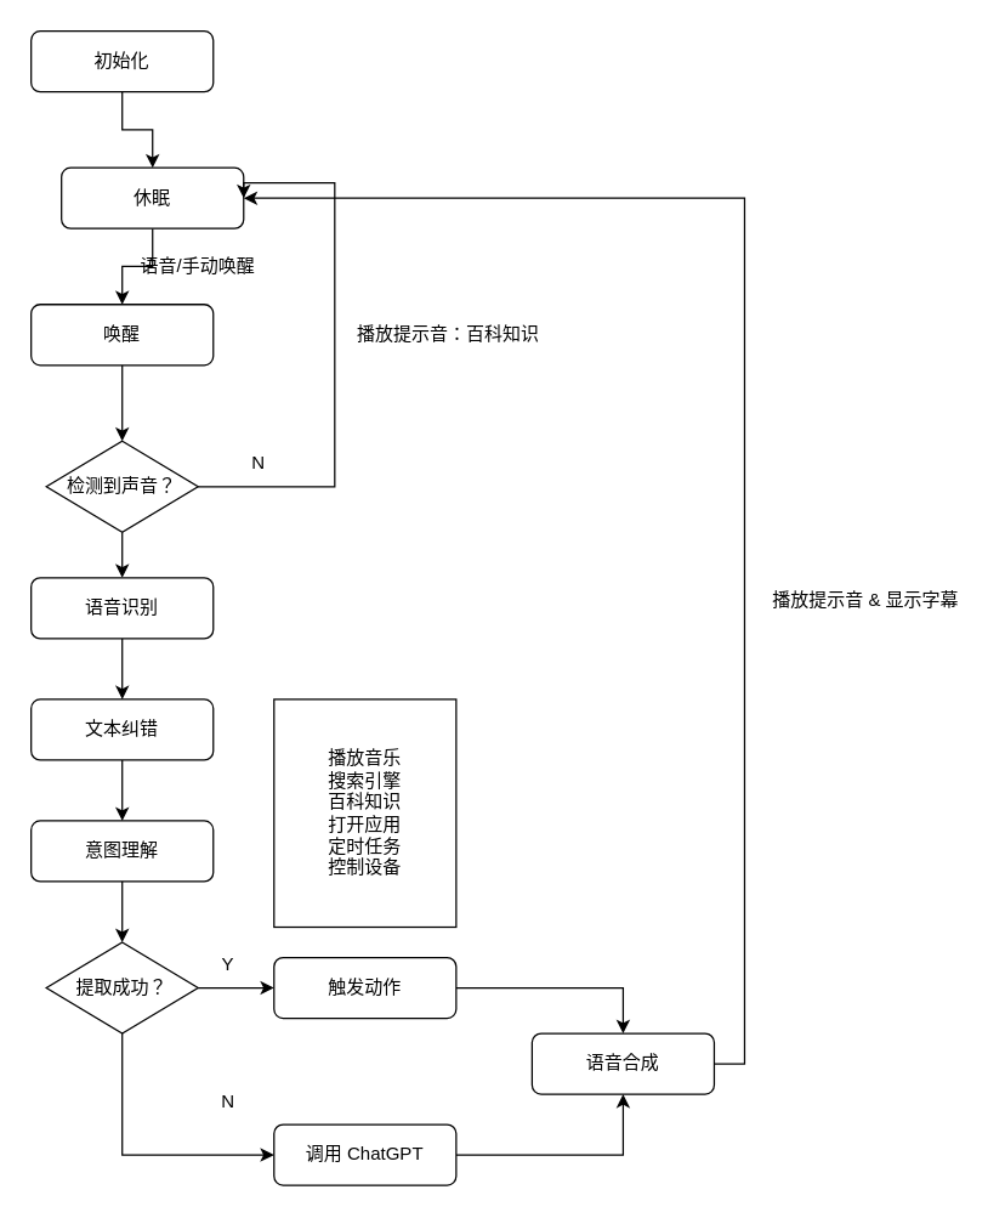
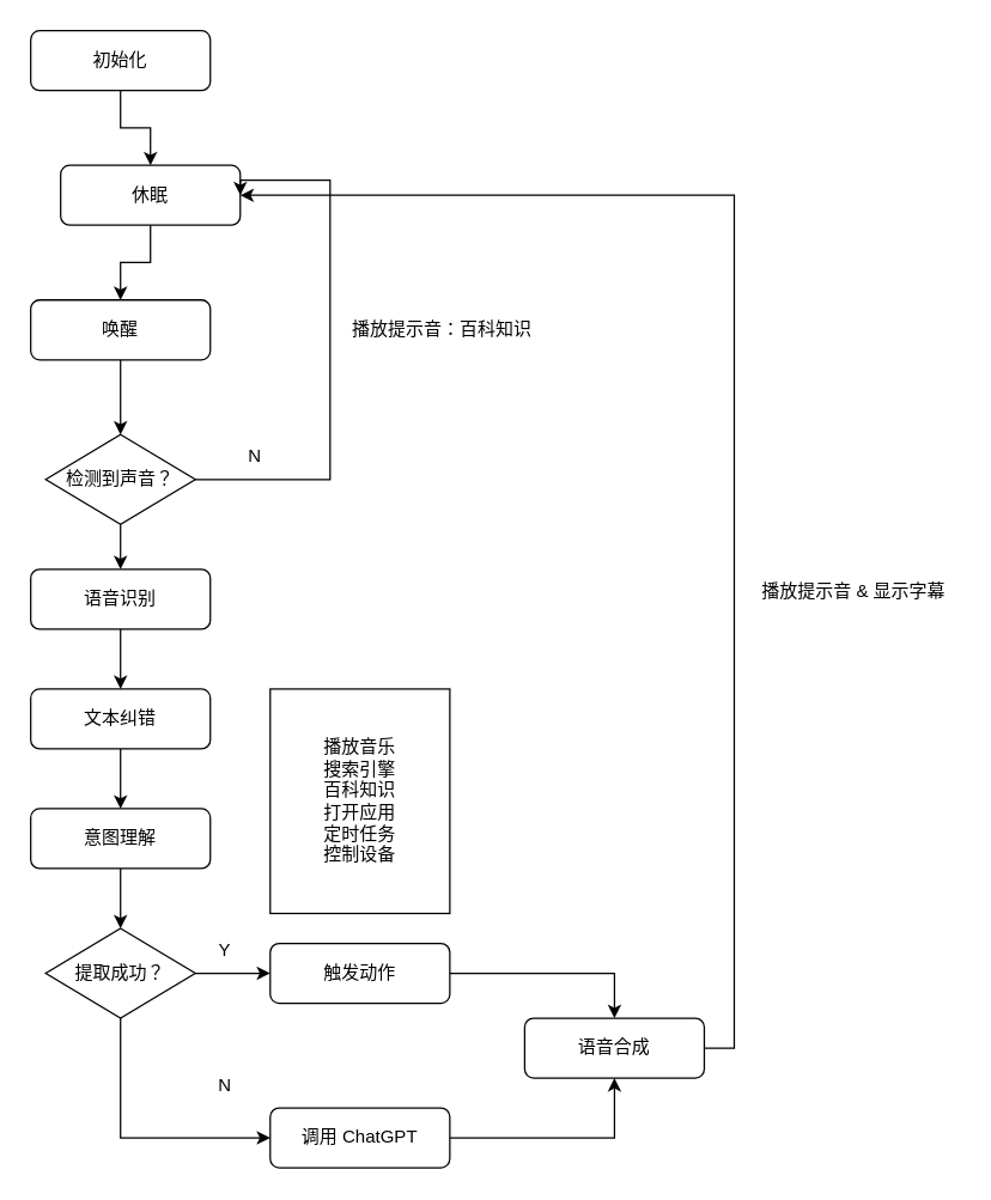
  <mxCell id="0" />
  <mxCell id="1" parent="0" />
  <mxCell id="2" style="edgeStyle=orthogonalEdgeStyle;rounded=0;orthogonalLoop=1;jettySize=auto;html=1;exitX=0.5;exitY=1;exitDx=0;exitDy=0;entryX=0.5;entryY=0;entryDx=0;entryDy=0;" edge="1" parent="1" source="3" target="5"><mxGeometry relative="1" as="geometry" /></mxCell>
  <mxCell id="3" value="初始化" style="rounded=1;whiteSpace=wrap;html=1;" vertex="1" parent="1"><mxGeometry x="20" y="20" width="120" height="40" as="geometry" /></mxCell>
  <mxCell id="4" style="edgeStyle=orthogonalEdgeStyle;rounded=0;orthogonalLoop=1;jettySize=auto;html=1;exitX=0.5;exitY=1;exitDx=0;exitDy=0;entryX=0.5;entryY=0;entryDx=0;entryDy=0;" edge="1" parent="1" source="5" target="10"><mxGeometry relative="1" as="geometry" /></mxCell>
  <mxCell id="5" value="休眠" style="rounded=1;whiteSpace=wrap;html=1;" vertex="1" parent="1"><mxGeometry x="40" y="110" width="120" height="40" as="geometry" /></mxCell>
  <mxCell id="6" style="edgeStyle=orthogonalEdgeStyle;rounded=0;orthogonalLoop=1;jettySize=auto;html=1;exitX=1;exitY=0.5;exitDx=0;exitDy=0;exitPerimeter=0;entryX=1;entryY=0.5;entryDx=0;entryDy=0;" edge="1" parent="1" source="8" target="5"><mxGeometry relative="1" as="geometry"><Array as="points"><mxPoint x="220" y="320" /><mxPoint x="220" y="120" /></Array></mxGeometry></mxCell>
  <mxCell id="7" style="edgeStyle=orthogonalEdgeStyle;rounded=0;orthogonalLoop=1;jettySize=auto;html=1;exitX=0.5;exitY=1;exitDx=0;exitDy=0;exitPerimeter=0;entryX=0.5;entryY=0;entryDx=0;entryDy=0;" edge="1" parent="1" source="8" target="22"><mxGeometry relative="1" as="geometry" /></mxCell>
  <mxCell id="8" value="检测到声音？" style="strokeWidth=1;html=1;shape=mxgraph.flowchart.decision;whiteSpace=wrap;" vertex="1" parent="1"><mxGeometry x="30" y="290" width="100" height="60" as="geometry" /></mxCell>
  <mxCell id="9" style="edgeStyle=orthogonalEdgeStyle;rounded=0;orthogonalLoop=1;jettySize=auto;html=1;exitX=0.5;exitY=1;exitDx=0;exitDy=0;entryX=0.5;entryY=0;entryDx=0;entryDy=0;entryPerimeter=0;" edge="1" parent="1" source="10" target="8"><mxGeometry relative="1" as="geometry" /></mxCell>
  <mxCell id="10" value="唤醒" style="rounded=1;whiteSpace=wrap;html=1;" vertex="1" parent="1"><mxGeometry x="20" y="200" width="120" height="40" as="geometry" /></mxCell>
- <mxCell id="11" value="语音/手动唤醒" style="text;html=1;strokeColor=none;fillColor=none;align=center;verticalAlign=middle;whiteSpace=wrap;rounded=0;" vertex="1" parent="1"><mxGeometry x="70" y="160" width="120" height="30" as="geometry" /></mxCell>
  <mxCell id="12" value="播放提示音：百科知识" style="text;html=1;strokeColor=none;fillColor=none;align=center;verticalAlign=middle;whiteSpace=wrap;rounded=0;" vertex="1" parent="1"><mxGeometry x="210" y="205" width="170" height="30" as="geometry" /></mxCell>
  <mxCell id="13" value="N" style="text;html=1;strokeColor=none;fillColor=none;align=center;verticalAlign=middle;whiteSpace=wrap;rounded=0;" vertex="1" parent="1"><mxGeometry x="140" y="290" width="60" height="30" as="geometry" /></mxCell>
  <mxCell id="14" style="edgeStyle=orthogonalEdgeStyle;rounded=0;orthogonalLoop=1;jettySize=auto;html=1;exitX=0.5;exitY=1;exitDx=0;exitDy=0;entryX=0.5;entryY=0;entryDx=0;entryDy=0;" edge="1" parent="1" source="15" target="17"><mxGeometry relative="1" as="geometry" /></mxCell>
  <mxCell id="15" value="文本纠错" style="rounded=1;whiteSpace=wrap;html=1;" vertex="1" parent="1"><mxGeometry x="20" y="460" width="120" height="40" as="geometry" /></mxCell>
  <mxCell id="16" style="edgeStyle=orthogonalEdgeStyle;rounded=0;orthogonalLoop=1;jettySize=auto;html=1;exitX=0.5;exitY=1;exitDx=0;exitDy=0;entryX=0.5;entryY=0;entryDx=0;entryDy=0;entryPerimeter=0;" edge="1" parent="1" source="17" target="20"><mxGeometry relative="1" as="geometry" /></mxCell>
  <mxCell id="17" value="意图理解" style="rounded=1;whiteSpace=wrap;html=1;" vertex="1" parent="1"><mxGeometry x="20" y="540" width="120" height="40" as="geometry" /></mxCell>
  <mxCell id="18" style="edgeStyle=orthogonalEdgeStyle;rounded=0;orthogonalLoop=1;jettySize=auto;html=1;exitX=1;exitY=0.5;exitDx=0;exitDy=0;exitPerimeter=0;" edge="1" parent="1" source="20" target="24"><mxGeometry relative="1" as="geometry" /></mxCell>
  <mxCell id="19" style="edgeStyle=orthogonalEdgeStyle;rounded=0;orthogonalLoop=1;jettySize=auto;html=1;exitX=0.5;exitY=1;exitDx=0;exitDy=0;exitPerimeter=0;entryX=0;entryY=0.5;entryDx=0;entryDy=0;" edge="1" parent="1" source="20" target="27"><mxGeometry relative="1" as="geometry" /></mxCell>
  <mxCell id="20" value="提取成功？" style="strokeWidth=1;html=1;shape=mxgraph.flowchart.decision;whiteSpace=wrap;" vertex="1" parent="1"><mxGeometry x="30" y="620" width="100" height="60" as="geometry" /></mxCell>
  <mxCell id="21" style="edgeStyle=orthogonalEdgeStyle;rounded=0;orthogonalLoop=1;jettySize=auto;html=1;exitX=0.5;exitY=1;exitDx=0;exitDy=0;" edge="1" parent="1" source="22" target="15"><mxGeometry relative="1" as="geometry" /></mxCell>
  <mxCell id="22" value="语音识别" style="rounded=1;whiteSpace=wrap;html=1;" vertex="1" parent="1"><mxGeometry x="20" y="380" width="120" height="40" as="geometry" /></mxCell>
  <mxCell id="23" style="edgeStyle=orthogonalEdgeStyle;rounded=0;orthogonalLoop=1;jettySize=auto;html=1;exitX=1;exitY=0.5;exitDx=0;exitDy=0;entryX=0.5;entryY=0;entryDx=0;entryDy=0;" edge="1" parent="1" source="24" target="30"><mxGeometry relative="1" as="geometry" /></mxCell>
  <mxCell id="24" value="触发动作" style="rounded=1;whiteSpace=wrap;html=1;" vertex="1" parent="1"><mxGeometry x="180" y="630" width="120" height="40" as="geometry" /></mxCell>
  <mxCell id="25" value="Y" style="text;html=1;strokeColor=none;fillColor=none;align=center;verticalAlign=middle;whiteSpace=wrap;rounded=0;" vertex="1" parent="1"><mxGeometry x="120" y="620" width="60" height="30" as="geometry" /></mxCell>
  <mxCell id="26" style="edgeStyle=orthogonalEdgeStyle;rounded=0;orthogonalLoop=1;jettySize=auto;html=1;exitX=1;exitY=0.5;exitDx=0;exitDy=0;entryX=0.5;entryY=1;entryDx=0;entryDy=0;" edge="1" parent="1" source="27" target="30"><mxGeometry relative="1" as="geometry" /></mxCell>
  <mxCell id="27" value="调用 ChatGPT" style="rounded=1;whiteSpace=wrap;html=1;" vertex="1" parent="1"><mxGeometry x="180" y="740" width="120" height="40" as="geometry" /></mxCell>
  <mxCell id="28" value="N" style="text;html=1;strokeColor=none;fillColor=none;align=center;verticalAlign=middle;whiteSpace=wrap;rounded=0;" vertex="1" parent="1"><mxGeometry x="120" y="710" width="60" height="30" as="geometry" /></mxCell>
  <mxCell id="29" style="edgeStyle=orthogonalEdgeStyle;rounded=0;orthogonalLoop=1;jettySize=auto;html=1;exitX=1;exitY=0.5;exitDx=0;exitDy=0;entryX=1;entryY=0.5;entryDx=0;entryDy=0;" edge="1" parent="1" source="30" target="5"><mxGeometry relative="1" as="geometry" /></mxCell>
  <mxCell id="30" value="语音合成" style="rounded=1;whiteSpace=wrap;html=1;" vertex="1" parent="1"><mxGeometry x="350" y="680" width="120" height="40" as="geometry" /></mxCell>
  <mxCell id="31" value="播放提示音 &amp;amp; 显示字幕" style="text;html=1;strokeColor=none;fillColor=none;align=center;verticalAlign=middle;whiteSpace=wrap;rounded=0;" vertex="1" parent="1"><mxGeometry x="500" y="380" width="140" height="30" as="geometry" /></mxCell>
  <mxCell id="32" value="播放音乐&lt;br&gt;搜索引擎&lt;br&gt;百科知识&lt;br&gt;打开应用&lt;br&gt;定时任务&lt;br&gt;控制设备" style="rounded=0;whiteSpace=wrap;html=1;" vertex="1" parent="1"><mxGeometry x="180" y="460" width="120" height="150" as="geometry" /></mxCell>
